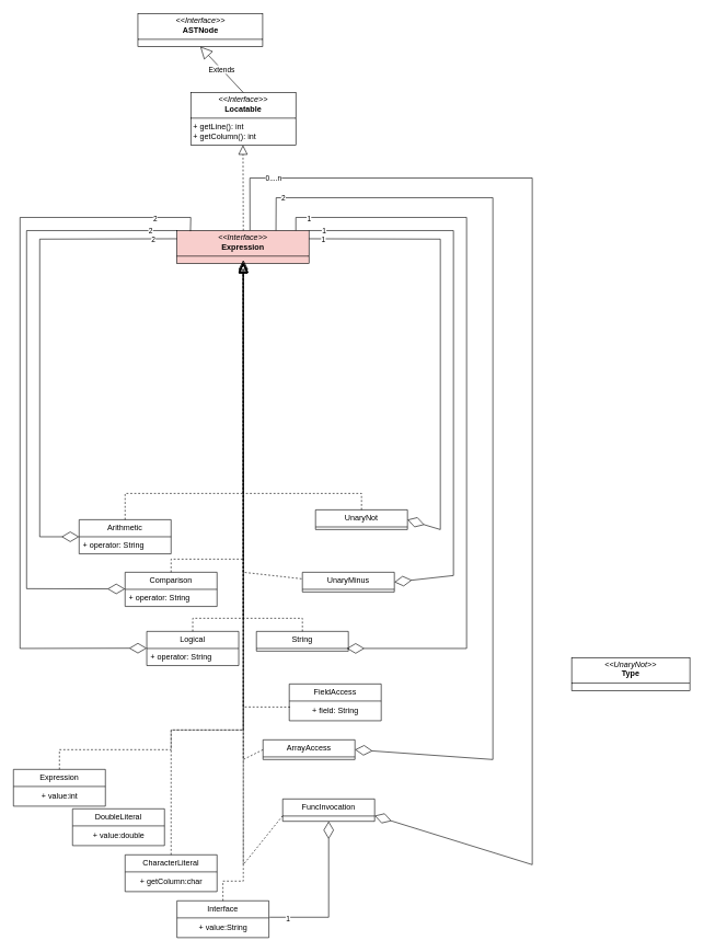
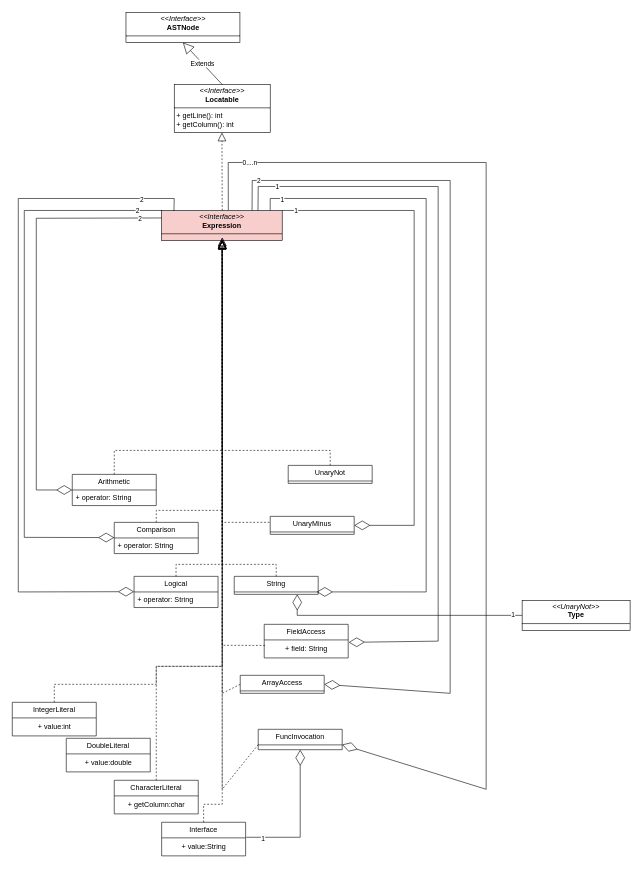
  <mxCell id="0" />
  <mxCell id="1" parent="0" />
  <mxCell id="2" value="&lt;p style=&quot;margin:0px;margin-top:4px;text-align:center;&quot;&gt;&lt;i&gt;&amp;lt;&amp;lt;Interface&amp;gt;&amp;gt;&lt;/i&gt;&lt;br&gt;&lt;b&gt;Expression&lt;/b&gt;&lt;/p&gt;&lt;hr size=&quot;1&quot; style=&quot;border-style:solid;&quot;&gt;&lt;p style=&quot;margin:0px;margin-left:4px;&quot;&gt;&lt;br&gt;&lt;/p&gt;" style="verticalAlign=top;align=left;overflow=fill;html=1;whiteSpace=wrap;fillColor=#f8cecc;" parent="1" vertex="1"><mxGeometry x="269" y="350" width="201" height="50" as="geometry" /></mxCell>
  <mxCell id="3" value="Arithmetic" style="swimlane;fontStyle=0;childLayout=stackLayout;horizontal=1;startSize=26;fillColor=none;horizontalStack=0;resizeParent=1;resizeParentMax=0;resizeLast=0;collapsible=1;marginBottom=0;whiteSpace=wrap;html=1;" parent="1" vertex="1"><mxGeometry x="120" y="790" width="140" height="52" as="geometry" /></mxCell>
  <mxCell id="4" value="+ operator: String" style="text;strokeColor=none;fillColor=none;align=left;verticalAlign=top;spacingLeft=4;spacingRight=4;overflow=hidden;rotatable=0;points=[[0,0.5],[1,0.5]];portConstraint=eastwest;whiteSpace=wrap;html=1;" parent="3" vertex="1"><mxGeometry y="26" width="140" height="26" as="geometry" /></mxCell>
  <mxCell id="5" value="" style="endArrow=block;dashed=1;endFill=0;endSize=12;html=1;rounded=0;exitX=0.5;exitY=0;exitDx=0;exitDy=0;entryX=0.5;entryY=1;entryDx=0;entryDy=0;" parent="1" source="3" target="2" edge="1"><mxGeometry width="160" relative="1" as="geometry"><mxPoint x="270" y="770" as="sourcePoint" /><mxPoint x="355" y="403" as="targetPoint" /><Array as="points"><mxPoint x="190" y="750" /><mxPoint x="350" y="750" /><mxPoint x="370" y="750" /></Array></mxGeometry></mxCell>
  <mxCell id="6" value="" style="endArrow=diamondThin;endFill=0;endSize=24;html=1;rounded=0;entryX=0;entryY=0;entryDx=0;entryDy=0;entryPerimeter=0;exitX=0;exitY=0.25;exitDx=0;exitDy=0;" parent="1" source="2" target="4" edge="1"><mxGeometry width="160" relative="1" as="geometry"><mxPoint x="10" y="816" as="sourcePoint" /><mxPoint x="200" y="880" as="targetPoint" /><Array as="points"><mxPoint x="60" y="363" /><mxPoint x="60" y="816" /></Array></mxGeometry></mxCell>
  <mxCell id="7" value="2" style="edgeLabel;html=1;align=center;verticalAlign=middle;resizable=0;points=[];" parent="6" vertex="1" connectable="0"><mxGeometry x="-0.897" y="1" relative="1" as="geometry"><mxPoint as="offset" /></mxGeometry></mxCell>
  <mxCell id="8" value="Comparison" style="swimlane;fontStyle=0;childLayout=stackLayout;horizontal=1;startSize=26;fillColor=none;horizontalStack=0;resizeParent=1;resizeParentMax=0;resizeLast=0;collapsible=1;marginBottom=0;whiteSpace=wrap;html=1;" parent="1" vertex="1"><mxGeometry x="190" y="870" width="140" height="52" as="geometry" /></mxCell>
  <mxCell id="9" value="+ operator: String" style="text;strokeColor=none;fillColor=none;align=left;verticalAlign=top;spacingLeft=4;spacingRight=4;overflow=hidden;rotatable=0;points=[[0,0.5],[1,0.5]];portConstraint=eastwest;whiteSpace=wrap;html=1;" parent="8" vertex="1"><mxGeometry y="26" width="140" height="26" as="geometry" /></mxCell>
  <mxCell id="10" value="" style="endArrow=block;dashed=1;endFill=0;endSize=12;html=1;rounded=0;exitX=0.5;exitY=0;exitDx=0;exitDy=0;" parent="1" source="8" edge="1"><mxGeometry width="160" relative="1" as="geometry"><mxPoint x="280" y="670" as="sourcePoint" /><mxPoint x="370" y="400" as="targetPoint" /><Array as="points"><mxPoint x="260" y="850" /><mxPoint x="370" y="850" /></Array></mxGeometry></mxCell>
  <mxCell id="11" value="" style="endArrow=diamondThin;endFill=0;endSize=24;html=1;rounded=0;exitX=0;exitY=0;exitDx=0;exitDy=0;" parent="1" source="2" edge="1"><mxGeometry width="160" relative="1" as="geometry"><mxPoint x="30" y="895.37" as="sourcePoint" /><mxPoint x="190" y="895.37" as="targetPoint" /><Array as="points"><mxPoint x="40" y="350" /><mxPoint x="40" y="895" /></Array></mxGeometry></mxCell>
  <mxCell id="12" value="2" style="edgeLabel;html=1;align=center;verticalAlign=middle;resizable=0;points=[];" parent="11" vertex="1" connectable="0"><mxGeometry x="-0.912" relative="1" as="geometry"><mxPoint as="offset" /></mxGeometry></mxCell>
  <mxCell id="13" value="Logical" style="swimlane;fontStyle=0;childLayout=stackLayout;horizontal=1;startSize=26;fillColor=none;horizontalStack=0;resizeParent=1;resizeParentMax=0;resizeLast=0;collapsible=1;marginBottom=0;whiteSpace=wrap;html=1;" parent="1" vertex="1"><mxGeometry x="223" y="960" width="140" height="52" as="geometry" /></mxCell>
  <mxCell id="14" value="+ operator: String" style="text;strokeColor=none;fillColor=none;align=left;verticalAlign=top;spacingLeft=4;spacingRight=4;overflow=hidden;rotatable=0;points=[[0,0.5],[1,0.5]];portConstraint=eastwest;whiteSpace=wrap;html=1;" parent="13" vertex="1"><mxGeometry y="26" width="140" height="26" as="geometry" /></mxCell>
  <mxCell id="15" value="" style="endArrow=block;dashed=1;endFill=0;endSize=12;html=1;rounded=0;exitX=0.5;exitY=0;exitDx=0;exitDy=0;" parent="1" source="13" edge="1"><mxGeometry width="160" relative="1" as="geometry"><mxPoint x="260" y="870" as="sourcePoint" /><mxPoint x="370" y="398.545" as="targetPoint" /><Array as="points"><mxPoint x="293" y="940" /><mxPoint x="370" y="940" /></Array></mxGeometry></mxCell>
  <mxCell id="16" value="" style="endArrow=diamondThin;endFill=0;endSize=24;html=1;rounded=0;exitX=0.102;exitY=0.021;exitDx=0;exitDy=0;exitPerimeter=0;" parent="1" source="2" edge="1"><mxGeometry width="160" relative="1" as="geometry"><mxPoint x="30" y="330" as="sourcePoint" /><mxPoint x="223" y="985.55" as="targetPoint" /><Array as="points"><mxPoint x="290" y="330" /><mxPoint x="30" y="330" /><mxPoint x="30" y="986" /></Array></mxGeometry></mxCell>
  <mxCell id="17" value="2" style="edgeLabel;html=1;align=center;verticalAlign=middle;resizable=0;points=[];" parent="16" vertex="1" connectable="0"><mxGeometry x="-0.866" y="1" relative="1" as="geometry"><mxPoint as="offset" /></mxGeometry></mxCell>
  <mxCell id="18" value="UnaryNot" style="swimlane;fontStyle=0;childLayout=stackLayout;horizontal=1;startSize=26;fillColor=none;horizontalStack=0;resizeParent=1;resizeParentMax=0;resizeLast=0;collapsible=1;marginBottom=0;whiteSpace=wrap;html=1;" parent="1" vertex="1"><mxGeometry x="480" y="775" width="140" height="30" as="geometry" /></mxCell>
  <mxCell id="19" value="" style="endArrow=block;dashed=1;endFill=0;endSize=12;html=1;rounded=0;exitX=0.5;exitY=0;exitDx=0;exitDy=0;" parent="1" source="18" edge="1"><mxGeometry width="160" relative="1" as="geometry"><mxPoint x="550" y="750" as="sourcePoint" /><mxPoint x="370" y="400" as="targetPoint" /><Array as="points"><mxPoint x="550" y="750" /><mxPoint x="370" y="750" /></Array></mxGeometry></mxCell>
- <mxCell id="20" value="" style="endArrow=diamondThin;endFill=0;endSize=24;html=1;rounded=0;entryX=1;entryY=0.5;entryDx=0;entryDy=0;exitX=1;exitY=0.25;exitDx=0;exitDy=0;" parent="1" source="2" target="18" edge="1"><mxGeometry width="160" relative="1" as="geometry"><mxPoint x="570" y="740" as="sourcePoint" /><mxPoint x="730" y="740" as="targetPoint" /><Array as="points"><mxPoint x="670" y="363" /><mxPoint x="670" y="805" /></Array></mxGeometry></mxCell>
- <mxCell id="21" value="1" style="edgeLabel;html=1;align=center;verticalAlign=middle;resizable=0;points=[];" parent="20" vertex="1" connectable="0"><mxGeometry x="-0.937" y="-1" relative="1" as="geometry"><mxPoint as="offset" /></mxGeometry></mxCell>
- <mxCell id="22" value="UnaryMinus" style="swimlane;fontStyle=0;childLayout=stackLayout;horizontal=1;startSize=26;fillColor=none;horizontalStack=0;resizeParent=1;resizeParentMax=0;resizeLast=0;collapsible=1;marginBottom=0;whiteSpace=wrap;html=1;" parent="1" vertex="1"><mxGeometry x="460" y="870" width="140" height="30" as="geometry" /></mxCell>
+ <mxCell id="22" value="UnaryMinus" style="swimlane;fontStyle=0;childLayout=stackLayout;horizontal=1;startSize=26;fillColor=none;horizontalStack=0;resizeParent=1;resizeParentMax=0;resizeLast=0;collapsible=1;marginBottom=0;whiteSpace=wrap;html=1;" parent="1" vertex="1"><mxGeometry x="450" y="860" width="140" height="30" as="geometry" /></mxCell>
  <mxCell id="23" value="" style="endArrow=diamondThin;endFill=0;endSize=24;html=1;rounded=0;entryX=1;entryY=0.5;entryDx=0;entryDy=0;exitX=1;exitY=0;exitDx=0;exitDy=0;" parent="1" source="2" target="22" edge="1"><mxGeometry width="160" relative="1" as="geometry"><mxPoint x="690" y="330" as="sourcePoint" /><mxPoint x="800" y="940" as="targetPoint" /><Array as="points"><mxPoint x="690" y="350" /><mxPoint x="690" y="875" /></Array></mxGeometry></mxCell>
  <mxCell id="24" value="1" style="edgeLabel;html=1;align=center;verticalAlign=middle;resizable=0;points=[];" parent="23" vertex="1" connectable="0"><mxGeometry x="-0.947" relative="1" as="geometry"><mxPoint as="offset" /></mxGeometry></mxCell>
  <mxCell id="25" value="String" style="swimlane;fontStyle=0;childLayout=stackLayout;horizontal=1;startSize=26;fillColor=none;horizontalStack=0;resizeParent=1;resizeParentMax=0;resizeLast=0;collapsible=1;marginBottom=0;whiteSpace=wrap;html=1;" parent="1" vertex="1"><mxGeometry x="390" y="960" width="140" height="30" as="geometry"><mxRectangle x="440" y="690" width="70" height="30" as="alternateBounds" /></mxGeometry></mxCell>
  <mxCell id="26" value="" style="endArrow=block;dashed=1;endFill=0;endSize=12;html=1;rounded=0;exitX=0.5;exitY=0;exitDx=0;exitDy=0;" parent="1" source="25" edge="1"><mxGeometry width="160" relative="1" as="geometry"><mxPoint x="410" y="922" as="sourcePoint" /><mxPoint x="370" y="400" as="targetPoint" /><Array as="points"><mxPoint x="460" y="940" /><mxPoint x="370" y="940" /></Array></mxGeometry></mxCell>
  <mxCell id="27" value="" style="endArrow=diamondThin;endFill=0;endSize=24;html=1;rounded=0;entryX=0.983;entryY=-0.003;entryDx=0;entryDy=0;entryPerimeter=0;" parent="1" edge="1"><mxGeometry width="160" relative="1" as="geometry"><mxPoint x="450" y="350" as="sourcePoint" /><mxPoint x="527.62" y="985.922" as="targetPoint" /><Array as="points"><mxPoint x="450" y="330" /><mxPoint x="710" y="330" /><mxPoint x="710" y="986" /></Array></mxGeometry></mxCell>
  <mxCell id="28" value="1" style="edgeLabel;html=1;align=center;verticalAlign=middle;resizable=0;points=[];" parent="27" vertex="1" connectable="0"><mxGeometry x="-0.93" y="-1" relative="1" as="geometry"><mxPoint as="offset" /></mxGeometry></mxCell>
- <mxCell id="29" value="Expression" style="swimlane;fontStyle=0;childLayout=stackLayout;horizontal=1;startSize=26;fillColor=none;horizontalStack=0;resizeParent=1;resizeParentMax=0;resizeLast=0;collapsible=1;marginBottom=0;whiteSpace=wrap;html=1;" parent="1" vertex="1"><mxGeometry x="20" y="1170" width="140" height="56" as="geometry" /></mxCell>
+ <mxCell id="29" value="IntegerLiteral" style="swimlane;fontStyle=0;childLayout=stackLayout;horizontal=1;startSize=26;fillColor=none;horizontalStack=0;resizeParent=1;resizeParentMax=0;resizeLast=0;collapsible=1;marginBottom=0;whiteSpace=wrap;html=1;" parent="1" vertex="1"><mxGeometry x="20" y="1170" width="140" height="56" as="geometry" /></mxCell>
  <mxCell id="30" value="+ value:int" style="text;html=1;align=center;verticalAlign=middle;resizable=0;points=[];autosize=1;strokeColor=none;fillColor=none;" parent="29" vertex="1"><mxGeometry y="26" width="140" height="30" as="geometry" /></mxCell>
  <mxCell id="31" value="DoubleLiteral" style="swimlane;fontStyle=0;childLayout=stackLayout;horizontal=1;startSize=26;fillColor=none;horizontalStack=0;resizeParent=1;resizeParentMax=0;resizeLast=0;collapsible=1;marginBottom=0;whiteSpace=wrap;html=1;" parent="1" vertex="1"><mxGeometry x="110" y="1230" width="140" height="56" as="geometry" /></mxCell>
  <mxCell id="32" value="+ value:double" style="text;html=1;align=center;verticalAlign=middle;resizable=0;points=[];autosize=1;strokeColor=none;fillColor=none;" parent="31" vertex="1"><mxGeometry y="26" width="140" height="30" as="geometry" /></mxCell>
  <mxCell id="33" value="CharacterLiteral" style="swimlane;fontStyle=0;childLayout=stackLayout;horizontal=1;startSize=26;fillColor=none;horizontalStack=0;resizeParent=1;resizeParentMax=0;resizeLast=0;collapsible=1;marginBottom=0;whiteSpace=wrap;html=1;" parent="1" vertex="1"><mxGeometry x="190" y="1300" width="140" height="56" as="geometry" /></mxCell>
  <mxCell id="34" value="+ getColumn:char" style="text;html=1;align=center;verticalAlign=middle;resizable=0;points=[];autosize=1;strokeColor=none;fillColor=none;" parent="33" vertex="1"><mxGeometry y="26" width="140" height="30" as="geometry" /></mxCell>
  <mxCell id="35" value="" style="endArrow=block;dashed=1;endFill=0;endSize=12;html=1;rounded=0;exitX=0.5;exitY=0;exitDx=0;exitDy=0;" parent="1" source="33" edge="1"><mxGeometry width="160" relative="1" as="geometry"><mxPoint x="230" y="1100" as="sourcePoint" /><mxPoint x="370" y="400" as="targetPoint" /><Array as="points"><mxPoint x="260" y="1110" /><mxPoint x="370" y="1110" /></Array></mxGeometry></mxCell>
  <mxCell id="36" value="" style="endArrow=block;dashed=1;endFill=0;endSize=12;html=1;rounded=0;exitX=0.5;exitY=0;exitDx=0;exitDy=0;" parent="1" source="29" edge="1"><mxGeometry width="160" relative="1" as="geometry"><mxPoint x="250" y="1090" as="sourcePoint" /><mxPoint x="370" y="400" as="targetPoint" /><Array as="points"><mxPoint x="90" y="1140" /><mxPoint x="260" y="1140" /><mxPoint x="260" y="1110" /><mxPoint x="370" y="1110" /></Array></mxGeometry></mxCell>
  <mxCell id="37" value="FieldAccess" style="swimlane;fontStyle=0;childLayout=stackLayout;horizontal=1;startSize=26;fillColor=none;horizontalStack=0;resizeParent=1;resizeParentMax=0;resizeLast=0;collapsible=1;marginBottom=0;whiteSpace=wrap;html=1;" parent="1" vertex="1"><mxGeometry x="440" y="1040" width="140" height="56" as="geometry" /></mxCell>
  <mxCell id="38" value="+ field: String" style="text;html=1;align=center;verticalAlign=middle;resizable=0;points=[];autosize=1;strokeColor=none;fillColor=none;" parent="37" vertex="1"><mxGeometry y="26" width="140" height="30" as="geometry" /></mxCell>
  <mxCell id="39" value="" style="endArrow=block;dashed=1;endFill=0;endSize=12;html=1;rounded=0;exitX=0.009;exitY=0.305;exitDx=0;exitDy=0;exitPerimeter=0;" parent="1" source="38" edge="1"><mxGeometry width="160" relative="1" as="geometry"><mxPoint x="320" y="1150" as="sourcePoint" /><mxPoint x="370" y="400" as="targetPoint" /><Array as="points"><mxPoint x="370" y="1075" /></Array></mxGeometry></mxCell>
  <mxCell id="40" value="ArrayAccess" style="swimlane;fontStyle=0;childLayout=stackLayout;horizontal=1;startSize=26;fillColor=none;horizontalStack=0;resizeParent=1;resizeParentMax=0;resizeLast=0;collapsible=1;marginBottom=0;whiteSpace=wrap;html=1;" parent="1" vertex="1"><mxGeometry x="400" y="1125" width="140" height="30" as="geometry" /></mxCell>
  <mxCell id="41" value="" style="endArrow=block;dashed=1;endFill=0;endSize=12;html=1;rounded=0;exitX=0;exitY=0.5;exitDx=0;exitDy=0;" parent="1" source="40" edge="1"><mxGeometry width="160" relative="1" as="geometry"><mxPoint x="340" y="1230" as="sourcePoint" /><mxPoint x="370" y="395.2" as="targetPoint" /><Array as="points"><mxPoint x="370" y="1155" /></Array></mxGeometry></mxCell>
  <mxCell id="42" value="Interface" style="swimlane;fontStyle=0;childLayout=stackLayout;horizontal=1;startSize=26;fillColor=none;horizontalStack=0;resizeParent=1;resizeParentMax=0;resizeLast=0;collapsible=1;marginBottom=0;whiteSpace=wrap;html=1;" parent="1" vertex="1"><mxGeometry x="269" y="1370" width="140" height="56" as="geometry" /></mxCell>
  <mxCell id="43" value="+ value:String" style="text;html=1;align=center;verticalAlign=middle;resizable=0;points=[];autosize=1;strokeColor=none;fillColor=none;" parent="42" vertex="1"><mxGeometry y="26" width="140" height="30" as="geometry" /></mxCell>
  <mxCell id="44" value="" style="endArrow=block;dashed=1;endFill=0;endSize=12;html=1;rounded=0;exitX=0.5;exitY=0;exitDx=0;exitDy=0;" parent="1" source="42" edge="1"><mxGeometry width="160" relative="1" as="geometry"><mxPoint x="330" y="1260" as="sourcePoint" /><mxPoint x="370" y="395.2" as="targetPoint" /><Array as="points"><mxPoint x="339" y="1340" /><mxPoint x="370" y="1340" /></Array></mxGeometry></mxCell>
  <mxCell id="45" value="" style="endArrow=block;dashed=1;endFill=0;endSize=12;html=1;rounded=0;exitX=-0.009;exitY=0.331;exitDx=0;exitDy=0;exitPerimeter=0;" parent="1" source="22" edge="1"><mxGeometry width="160" relative="1" as="geometry"><mxPoint x="370" y="890" as="sourcePoint" /><mxPoint x="370" y="398.4" as="targetPoint" /><Array as="points"><mxPoint x="370" y="870" /></Array></mxGeometry></mxCell>
+ <mxCell id="46" value="" style="endArrow=diamondThin;endFill=0;endSize=24;html=1;rounded=0;exitX=0.799;exitY=0.004;exitDx=0;exitDy=0;exitPerimeter=0;entryX=1.005;entryY=0.135;entryDx=0;entryDy=0;entryPerimeter=0;" parent="1" source="2" target="38" edge="1"><mxGeometry width="160" relative="1" as="geometry"><mxPoint x="760" y="1070" as="sourcePoint" /><mxPoint x="580" y="1070" as="targetPoint" /><Array as="points"><mxPoint x="430" y="310" /><mxPoint x="730" y="310" /><mxPoint x="730" y="1068" /></Array></mxGeometry></mxCell>
+ <mxCell id="47" value="1" style="edgeLabel;html=1;align=center;verticalAlign=middle;resizable=0;points=[];" parent="46" vertex="1" connectable="0"><mxGeometry x="-0.885" relative="1" as="geometry"><mxPoint as="offset" /></mxGeometry></mxCell>
  <mxCell id="48" value="" style="endArrow=diamondThin;endFill=0;endSize=24;html=1;rounded=0;entryX=1;entryY=0.5;entryDx=0;entryDy=0;exitX=0.75;exitY=0;exitDx=0;exitDy=0;" parent="1" source="2" target="40" edge="1"><mxGeometry width="160" relative="1" as="geometry"><mxPoint x="840" y="1120" as="sourcePoint" /><mxPoint x="570" y="1220" as="targetPoint" /><Array as="points"><mxPoint x="420" y="300" /><mxPoint x="750" y="300" /><mxPoint x="750" y="1155" /></Array></mxGeometry></mxCell>
  <mxCell id="49" value="2" style="edgeLabel;html=1;align=center;verticalAlign=middle;resizable=0;points=[];" parent="48" vertex="1" connectable="0"><mxGeometry x="-0.916" relative="1" as="geometry"><mxPoint as="offset" /></mxGeometry></mxCell>
  <mxCell id="50" value="FuncInvocation" style="swimlane;fontStyle=0;childLayout=stackLayout;horizontal=1;startSize=26;fillColor=none;horizontalStack=0;resizeParent=1;resizeParentMax=0;resizeLast=0;collapsible=1;marginBottom=0;whiteSpace=wrap;html=1;" parent="1" vertex="1"><mxGeometry x="430" y="1215" width="140" height="34" as="geometry" /></mxCell>
  <mxCell id="51" value="" style="endArrow=block;dashed=1;endFill=0;endSize=12;html=1;rounded=0;exitX=0;exitY=0.75;exitDx=0;exitDy=0;" parent="1" source="50" edge="1"><mxGeometry width="160" relative="1" as="geometry"><mxPoint x="320" y="1190" as="sourcePoint" /><mxPoint x="370" y="400" as="targetPoint" /><Array as="points"><mxPoint x="370" y="1315" /></Array></mxGeometry></mxCell>
  <mxCell id="52" value="" style="endArrow=diamondThin;endFill=0;endSize=24;html=1;rounded=0;entryX=1;entryY=0.75;entryDx=0;entryDy=0;exitX=0.553;exitY=-0.009;exitDx=0;exitDy=0;exitPerimeter=0;" parent="1" source="2" target="50" edge="1"><mxGeometry width="160" relative="1" as="geometry"><mxPoint x="810" y="256.632" as="sourcePoint" /><mxPoint x="730" y="1330" as="targetPoint" /><Array as="points"><mxPoint x="380" y="270" /><mxPoint x="810" y="270" /><mxPoint x="810" y="1315" /></Array></mxGeometry></mxCell>
  <mxCell id="53" value="0....n" style="edgeLabel;html=1;align=center;verticalAlign=middle;resizable=0;points=[];" parent="52" vertex="1" connectable="0"><mxGeometry x="-0.873" y="1" relative="1" as="geometry"><mxPoint as="offset" /></mxGeometry></mxCell>
  <mxCell id="54" value="&lt;p style=&quot;margin:0px;margin-top:4px;text-align:center;&quot;&gt;&lt;i&gt;&amp;lt;&amp;lt;UnaryNot&amp;gt;&amp;gt;&lt;/i&gt;&lt;br&gt;&lt;b&gt;Type&lt;/b&gt;&lt;/p&gt;&lt;hr size=&quot;1&quot; style=&quot;border-style:solid;&quot;&gt;&lt;p style=&quot;margin:0px;margin-left:4px;&quot;&gt;&lt;br&gt;&lt;/p&gt;" style="verticalAlign=top;align=left;overflow=fill;html=1;whiteSpace=wrap;" parent="1" vertex="1"><mxGeometry x="870" y="1000" width="180" height="50" as="geometry" /></mxCell>
  <mxCell id="55" value="" style="endArrow=block;dashed=1;endFill=0;endSize=12;html=1;rounded=0;entryX=0.5;entryY=1;entryDx=0;entryDy=0;" parent="1" edge="1"><mxGeometry width="160" relative="1" as="geometry"><mxPoint x="370" y="350" as="sourcePoint" /><mxPoint x="369.5" y="220" as="targetPoint" /><Array as="points"><mxPoint x="370" y="350" /></Array></mxGeometry></mxCell>
+ <mxCell id="56" value="" style="endArrow=diamondThin;endFill=0;endSize=24;html=1;rounded=0;exitX=0;exitY=0.5;exitDx=0;exitDy=0;entryX=0.75;entryY=1;entryDx=0;entryDy=0;" parent="1" source="54" edge="1" target="25"><mxGeometry width="160" relative="1" as="geometry"><mxPoint x="490" y="1170" as="sourcePoint" /><mxPoint x="530" y="1010" as="targetPoint" /><Array as="points"><mxPoint x="670" y="1025" /><mxPoint x="495" y="1025" /></Array></mxGeometry></mxCell>
+ <mxCell id="57" value="1" style="edgeLabel;html=1;align=center;verticalAlign=middle;resizable=0;points=[];" parent="56" vertex="1" connectable="0"><mxGeometry x="-0.923" y="-1" relative="1" as="geometry"><mxPoint as="offset" /></mxGeometry></mxCell>
  <mxCell id="58" value="&lt;p style=&quot;margin:0px;margin-top:4px;text-align:center;&quot;&gt;&lt;i&gt;&amp;lt;&amp;lt;Interface&amp;gt;&amp;gt;&lt;/i&gt;&lt;br&gt;&lt;b&gt;Locatable&lt;/b&gt;&lt;/p&gt;&lt;hr size=&quot;1&quot; style=&quot;border-style:solid;&quot;&gt;&lt;p style=&quot;margin:0px;margin-left:4px;&quot;&gt;+ getLine(): int&lt;/p&gt;&lt;p style=&quot;margin:0px;margin-left:4px;&quot;&gt;+ getColumn(): int&lt;/p&gt;" style="verticalAlign=top;align=left;overflow=fill;html=1;whiteSpace=wrap;" parent="1" vertex="1"><mxGeometry x="290" y="140" width="160" height="80" as="geometry" /></mxCell>
  <mxCell id="59" value="&lt;p style=&quot;margin:0px;margin-top:4px;text-align:center;&quot;&gt;&lt;i&gt;&amp;lt;&amp;lt;Interface&amp;gt;&amp;gt;&lt;/i&gt;&lt;br&gt;&lt;b&gt;ASTNode&lt;/b&gt;&lt;/p&gt;&lt;hr size=&quot;1&quot; style=&quot;border-style:solid;&quot;&gt;&lt;p style=&quot;margin:0px;margin-left:4px;&quot;&gt;&lt;br&gt;&lt;/p&gt;" style="verticalAlign=top;align=left;overflow=fill;html=1;whiteSpace=wrap;" parent="1" vertex="1"><mxGeometry x="209.5" y="20" width="190" height="50" as="geometry" /></mxCell>
  <mxCell id="60" value="Extends" style="endArrow=block;endSize=16;endFill=0;html=1;rounded=0;entryX=0.5;entryY=1;entryDx=0;entryDy=0;exitX=0.5;exitY=0;exitDx=0;exitDy=0;" parent="1" source="58" target="59" edge="1"><mxGeometry width="160" relative="1" as="geometry"><mxPoint x="390" y="210" as="sourcePoint" /><mxPoint x="550" y="210" as="targetPoint" /></mxGeometry></mxCell>
  <mxCell id="61" value="" style="endArrow=diamondThin;endFill=0;endSize=24;html=1;rounded=0;entryX=0.5;entryY=1;entryDx=0;entryDy=0;" parent="1" target="50" edge="1"><mxGeometry width="160" relative="1" as="geometry"><mxPoint x="410" y="1395" as="sourcePoint" /><mxPoint x="680" y="1240" as="targetPoint" /><Array as="points"><mxPoint x="500" y="1395" /></Array></mxGeometry></mxCell>
  <mxCell id="62" value="1" style="edgeLabel;html=1;align=center;verticalAlign=middle;resizable=0;points=[];" parent="61" vertex="1" connectable="0"><mxGeometry x="-0.875" y="-1" relative="1" as="geometry"><mxPoint x="12" as="offset" /></mxGeometry></mxCell>
